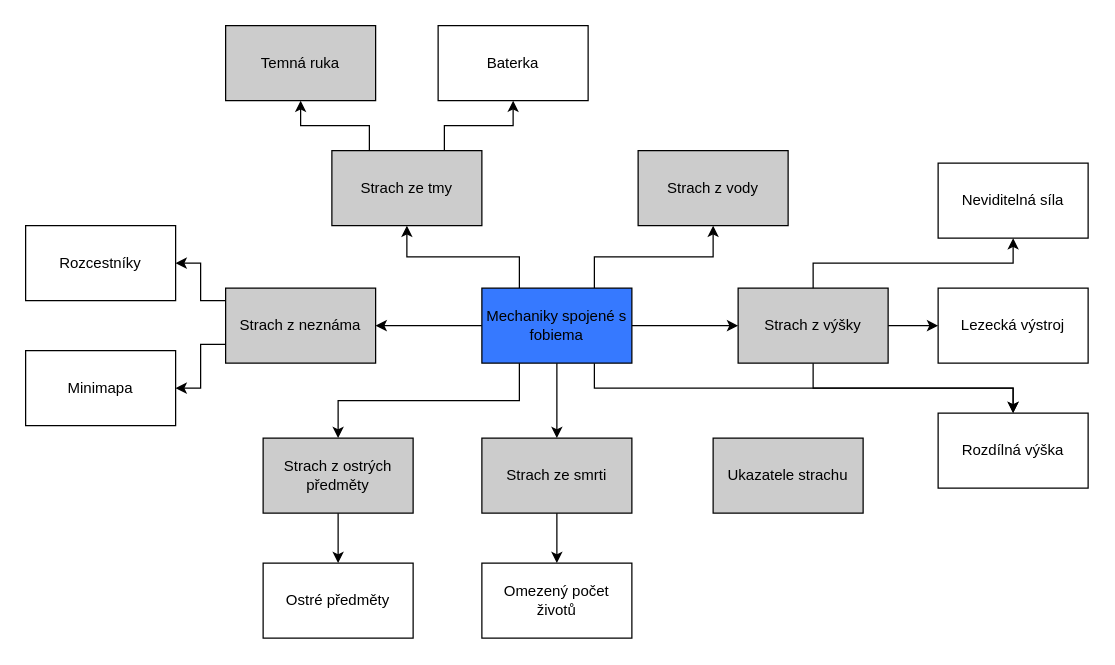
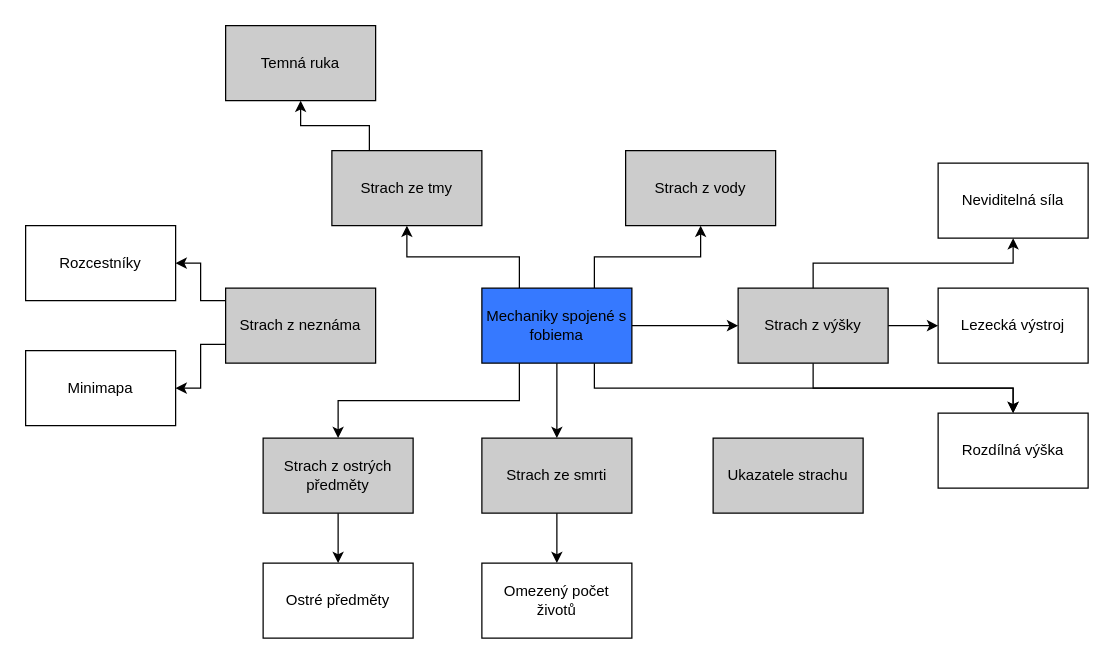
  <mxCell id="0" />
  <mxCell id="1" parent="0" />
  <mxCell id="2" style="edgeStyle=orthogonalEdgeStyle;rounded=0;orthogonalLoop=1;jettySize=auto;html=1;entryX=0;entryY=0.5;entryDx=0;entryDy=0;" parent="1" source="9" target="13" edge="1"><mxGeometry relative="1" as="geometry" /></mxCell>
- <mxCell id="3" style="edgeStyle=orthogonalEdgeStyle;rounded=0;orthogonalLoop=1;jettySize=auto;html=1;entryX=1;entryY=0.5;entryDx=0;entryDy=0;" parent="1" source="9" target="25" edge="1"><mxGeometry relative="1" as="geometry" /></mxCell>
  <mxCell id="4" style="edgeStyle=orthogonalEdgeStyle;rounded=0;orthogonalLoop=1;jettySize=auto;html=1;exitX=0.25;exitY=1;exitDx=0;exitDy=0;entryX=0.5;entryY=0;entryDx=0;entryDy=0;" parent="1" source="9" target="29" edge="1"><mxGeometry relative="1" as="geometry" /></mxCell>
  <mxCell id="5" style="edgeStyle=orthogonalEdgeStyle;rounded=0;orthogonalLoop=1;jettySize=auto;html=1;exitX=0.75;exitY=1;exitDx=0;exitDy=0;" parent="1" source="9" target="16" edge="1"><mxGeometry relative="1" as="geometry" /></mxCell>
  <mxCell id="6" style="edgeStyle=orthogonalEdgeStyle;rounded=0;orthogonalLoop=1;jettySize=auto;html=1;entryX=0.5;entryY=0;entryDx=0;entryDy=0;" parent="1" source="9" target="33" edge="1"><mxGeometry relative="1" as="geometry" /></mxCell>
  <mxCell id="7" style="edgeStyle=orthogonalEdgeStyle;rounded=0;orthogonalLoop=1;jettySize=auto;html=1;exitX=0.75;exitY=0;exitDx=0;exitDy=0;entryX=0.5;entryY=1;entryDx=0;entryDy=0;" parent="1" source="9" target="31" edge="1"><mxGeometry relative="1" as="geometry" /></mxCell>
  <mxCell id="8" style="edgeStyle=orthogonalEdgeStyle;rounded=0;orthogonalLoop=1;jettySize=auto;html=1;exitX=0.25;exitY=0;exitDx=0;exitDy=0;entryX=0.5;entryY=1;entryDx=0;entryDy=0;" parent="1" source="9" target="19" edge="1"><mxGeometry relative="1" as="geometry" /></mxCell>
  <mxCell id="9" value="Mechaniky spojené s fobiema" style="rounded=0;whiteSpace=wrap;html=1;fillColor=#3679FF;" parent="1" vertex="1"><mxGeometry x="385" y="230" width="120" height="60" as="geometry" /></mxCell>
  <mxCell id="10" style="edgeStyle=orthogonalEdgeStyle;rounded=0;orthogonalLoop=1;jettySize=auto;html=1;entryX=0;entryY=0.5;entryDx=0;entryDy=0;" parent="1" source="13" target="15" edge="1"><mxGeometry relative="1" as="geometry" /></mxCell>
  <mxCell id="11" style="edgeStyle=orthogonalEdgeStyle;rounded=0;orthogonalLoop=1;jettySize=auto;html=1;entryX=0.5;entryY=1;entryDx=0;entryDy=0;" parent="1" target="14" edge="1"><mxGeometry relative="1" as="geometry"><mxPoint x="650.032" y="240" as="sourcePoint" /><mxPoint x="810" y="200" as="targetPoint" /><Array as="points"><mxPoint x="650" y="210" /><mxPoint x="810" y="210" /></Array></mxGeometry></mxCell>
  <mxCell id="12" style="edgeStyle=orthogonalEdgeStyle;rounded=0;orthogonalLoop=1;jettySize=auto;html=1;entryX=0.5;entryY=0;entryDx=0;entryDy=0;" parent="1" source="13" target="16" edge="1"><mxGeometry relative="1" as="geometry"><Array as="points"><mxPoint x="650" y="310" /><mxPoint x="810" y="310" /></Array></mxGeometry></mxCell>
  <mxCell id="13" value="Strach z výšky" style="rounded=0;whiteSpace=wrap;html=1;fillColor=#CCCCCC;" parent="1" vertex="1"><mxGeometry x="590" y="230" width="120" height="60" as="geometry" /></mxCell>
  <mxCell id="14" value="Neviditelná síla" style="rounded=0;whiteSpace=wrap;html=1;" parent="1" vertex="1"><mxGeometry x="750" y="130" width="120" height="60" as="geometry" /></mxCell>
  <mxCell id="15" value="Lezecká výstroj" style="rounded=0;whiteSpace=wrap;html=1;" parent="1" vertex="1"><mxGeometry x="750" y="230" width="120" height="60" as="geometry" /></mxCell>
  <mxCell id="16" value="Rozdílná výška" style="rounded=0;whiteSpace=wrap;html=1;" parent="1" vertex="1"><mxGeometry x="750" y="330" width="120" height="60" as="geometry" /></mxCell>
- <mxCell id="17" style="edgeStyle=orthogonalEdgeStyle;rounded=0;orthogonalLoop=1;jettySize=auto;html=1;exitX=0.75;exitY=0;exitDx=0;exitDy=0;entryX=0.5;entryY=1;entryDx=0;entryDy=0;" parent="1" source="19" target="21" edge="1"><mxGeometry relative="1" as="geometry" /></mxCell>
  <mxCell id="18" style="edgeStyle=orthogonalEdgeStyle;rounded=0;orthogonalLoop=1;jettySize=auto;html=1;exitX=0.25;exitY=0;exitDx=0;exitDy=0;entryX=0.5;entryY=1;entryDx=0;entryDy=0;" parent="1" source="19" target="20" edge="1"><mxGeometry relative="1" as="geometry" /></mxCell>
  <mxCell id="19" value="Strach ze tmy" style="rounded=0;whiteSpace=wrap;html=1;fillColor=#CCCCCC;" parent="1" vertex="1"><mxGeometry x="265" y="120" width="120" height="60" as="geometry" /></mxCell>
  <mxCell id="20" value="Temná ruka" style="rounded=0;whiteSpace=wrap;html=1;fillColor=#cccccc;" parent="1" vertex="1"><mxGeometry x="180" y="20" width="120" height="60" as="geometry" /></mxCell>
- <mxCell id="21" value="Baterka" style="rounded=0;whiteSpace=wrap;html=1;" parent="1" vertex="1"><mxGeometry x="350" y="20" width="120" height="60" as="geometry" /></mxCell>
  <mxCell id="22" value="Ukazatele strachu" style="rounded=0;whiteSpace=wrap;html=1;fillColor=#CCCCCC;" parent="1" vertex="1"><mxGeometry x="570" y="350" width="120" height="60" as="geometry" /></mxCell>
  <mxCell id="23" style="edgeStyle=orthogonalEdgeStyle;rounded=0;orthogonalLoop=1;jettySize=auto;html=1;entryX=1;entryY=0.5;entryDx=0;entryDy=0;" parent="1" source="25" target="26" edge="1"><mxGeometry relative="1" as="geometry"><Array as="points"><mxPoint x="160" y="240" /><mxPoint x="160" y="210" /></Array></mxGeometry></mxCell>
  <mxCell id="24" style="edgeStyle=orthogonalEdgeStyle;rounded=0;orthogonalLoop=1;jettySize=auto;html=1;exitX=0;exitY=0.75;exitDx=0;exitDy=0;entryX=1;entryY=0.5;entryDx=0;entryDy=0;" parent="1" source="25" target="27" edge="1"><mxGeometry relative="1" as="geometry" /></mxCell>
  <mxCell id="25" value="Strach z neznáma" style="rounded=0;whiteSpace=wrap;html=1;fillColor=#CCCCCC;" parent="1" vertex="1"><mxGeometry x="180" y="230" width="120" height="60" as="geometry" /></mxCell>
  <mxCell id="26" value="Rozcestníky" style="rounded=0;whiteSpace=wrap;html=1;" parent="1" vertex="1"><mxGeometry y="180" width="120" height="60" as="geometry" x="20" /></mxCell>
  <mxCell id="27" value="Minimapa" style="rounded=0;whiteSpace=wrap;html=1;" parent="1" vertex="1"><mxGeometry y="280" width="120" height="60" as="geometry" x="20" /></mxCell>
  <mxCell id="28" style="edgeStyle=orthogonalEdgeStyle;rounded=0;orthogonalLoop=1;jettySize=auto;html=1;entryX=0.5;entryY=0;entryDx=0;entryDy=0;" parent="1" source="29" target="30" edge="1"><mxGeometry relative="1" as="geometry" /></mxCell>
  <mxCell id="29" value="Strach z ostrých předměty" style="rounded=0;whiteSpace=wrap;html=1;fillColor=#CCCCCC;" parent="1" vertex="1"><mxGeometry x="210" y="350" width="120" height="60" as="geometry" /></mxCell>
  <mxCell id="30" value="Ostré předměty" style="rounded=0;whiteSpace=wrap;html=1;" parent="1" vertex="1"><mxGeometry x="210" y="450" width="120" height="60" as="geometry" /></mxCell>
- <mxCell id="31" value="Strach z vody" style="rounded=0;whiteSpace=wrap;html=1;fillColor=#CCCCCC;" parent="1" vertex="1"><mxGeometry x="510" y="120" width="120" height="60" as="geometry" /></mxCell>
+ <mxCell id="31" value="Strach z vody" style="rounded=0;whiteSpace=wrap;html=1;fillColor=#CCCCCC;" parent="1" vertex="1"><mxGeometry x="500" y="120" width="120" height="60" as="geometry" /></mxCell>
  <mxCell id="32" style="edgeStyle=orthogonalEdgeStyle;rounded=0;orthogonalLoop=1;jettySize=auto;html=1;entryX=0.5;entryY=0;entryDx=0;entryDy=0;" parent="1" source="33" target="34" edge="1"><mxGeometry relative="1" as="geometry" /></mxCell>
  <mxCell id="33" value="Strach ze smrti" style="rounded=0;whiteSpace=wrap;html=1;fillColor=#CCCCCC;" parent="1" vertex="1"><mxGeometry x="385" y="350" width="120" height="60" as="geometry" /></mxCell>
  <mxCell id="34" value="Omezený počet životů" style="rounded=0;whiteSpace=wrap;html=1;" parent="1" vertex="1"><mxGeometry x="385" y="450" width="120" height="60" as="geometry" /></mxCell>
